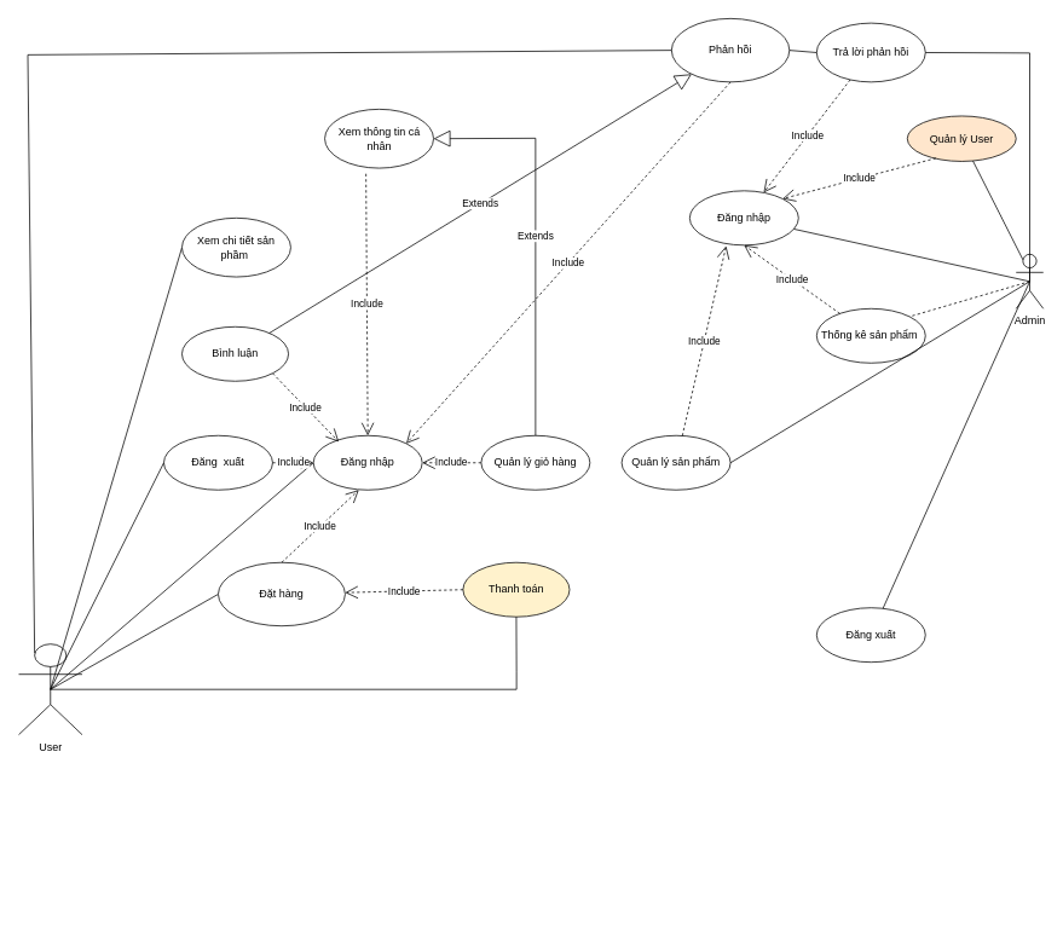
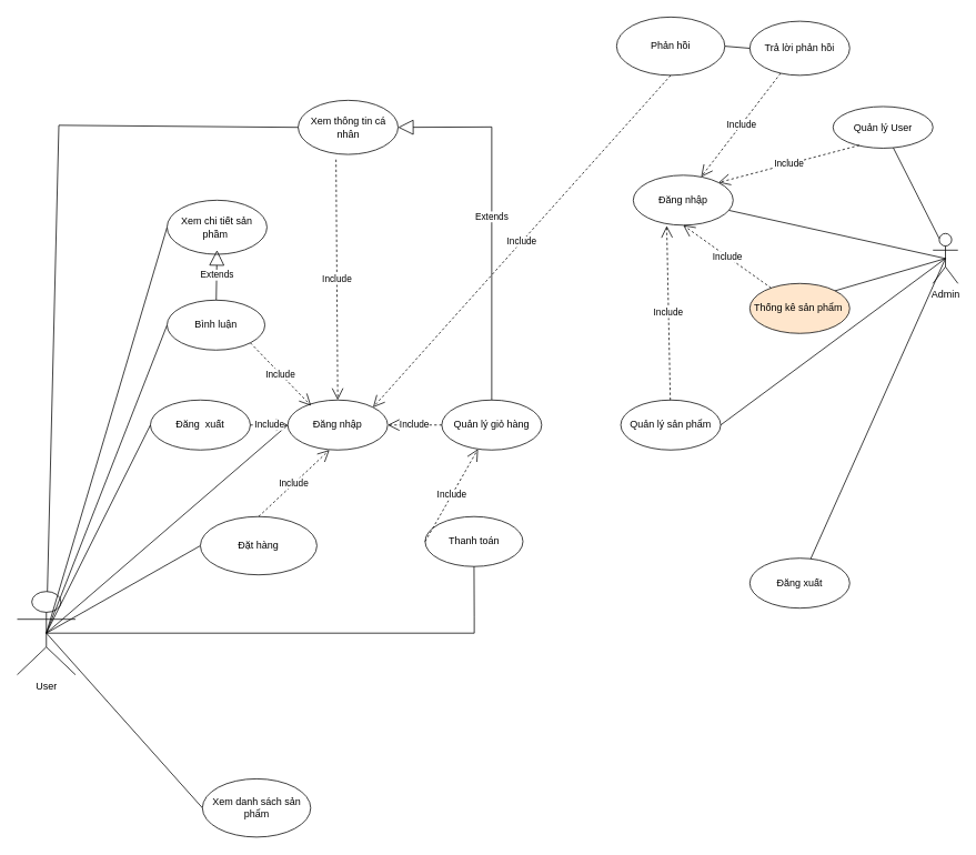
  <mxCell id="0" />
  <mxCell id="1" parent="0" />
  <mxCell id="2" value="User&lt;br&gt;" style="shape=umlActor;verticalLabelPosition=bottom;verticalAlign=top;html=1;outlineConnect=0;" parent="1" vertex="1"><mxGeometry x="20" y="710" width="70" height="100" as="geometry" /></mxCell>
  <mxCell id="3" value="Admin" style="shape=umlActor;verticalLabelPosition=bottom;verticalAlign=top;html=1;outlineConnect=0;" parent="1" vertex="1"><mxGeometry x="1120" y="280" width="30" height="60" as="geometry" /></mxCell>
+ <mxCell id="4" value="" style="endArrow=none;html=1;rounded=0;exitX=0;exitY=0.5;exitDx=0;exitDy=0;entryX=0.5;entryY=0.5;entryDx=0;entryDy=0;entryPerimeter=0;" parent="1" source="28" target="2" edge="1"><mxGeometry width="50" height="50" relative="1" as="geometry"><mxPoint x="817.99" y="810.02" as="sourcePoint" /><mxPoint x="690" y="820" as="targetPoint" /></mxGeometry></mxCell>
+ <mxCell id="5" value="" style="endArrow=none;html=1;rounded=0;entryX=0.5;entryY=0.5;entryDx=0;entryDy=0;entryPerimeter=0;exitX=0;exitY=0.5;exitDx=0;exitDy=0;" parent="1" target="2" edge="1" source="20"><mxGeometry width="50" height="50" relative="1" as="geometry"><mxPoint x="890" y="740" as="sourcePoint" /><mxPoint x="787" y="694" as="targetPoint" /></mxGeometry></mxCell>
  <mxCell id="6" value="" style="endArrow=none;html=1;rounded=0;entryX=0;entryY=0.5;entryDx=0;entryDy=0;exitX=0.5;exitY=0.5;exitDx=0;exitDy=0;exitPerimeter=0;" parent="1" source="2" target="10" edge="1"><mxGeometry width="50" height="50" relative="1" as="geometry"><mxPoint x="325" y="750" as="sourcePoint" /><mxPoint x="451.968" y="881.346" as="targetPoint" /></mxGeometry></mxCell>
  <mxCell id="7" value="" style="endArrow=none;html=1;rounded=0;entryX=0;entryY=0.5;entryDx=0;entryDy=0;exitX=0.5;exitY=0.5;exitDx=0;exitDy=0;exitPerimeter=0;" parent="1" source="2" target="11" edge="1"><mxGeometry width="50" height="50" relative="1" as="geometry"><mxPoint x="325" y="750" as="sourcePoint" /><mxPoint x="425" y="981" as="targetPoint" /></mxGeometry></mxCell>
  <mxCell id="8" value="" style="endArrow=none;html=1;rounded=0;entryX=0;entryY=0.5;entryDx=0;entryDy=0;exitX=0.5;exitY=0.5;exitDx=0;exitDy=0;exitPerimeter=0;" parent="1" source="2" target="9" edge="1"><mxGeometry width="50" height="50" relative="1" as="geometry"><mxPoint x="640" y="870" as="sourcePoint" /><mxPoint x="429" y="751" as="targetPoint" /></mxGeometry></mxCell>
  <mxCell id="9" value="Đăng nhập" style="ellipse;whiteSpace=wrap;html=1;" vertex="1" parent="1"><mxGeometry x="345" y="480" width="120" height="60" as="geometry" /></mxCell>
  <mxCell id="10" value="Xem chi tiết sản phầm&amp;nbsp;" style="ellipse;whiteSpace=wrap;html=1;" vertex="1" parent="1"><mxGeometry x="200" y="240" width="120" height="65" as="geometry" /></mxCell>
  <mxCell id="11" value="Đặt hàng" style="ellipse;whiteSpace=wrap;html=1;" vertex="1" parent="1"><mxGeometry x="240" y="620" width="140" height="70" as="geometry" /></mxCell>
- <mxCell id="12" value="Thanh toán" style="ellipse;whiteSpace=wrap;html=1;fillColor=#fff2cc;" vertex="1" parent="1"><mxGeometry x="510" y="620" width="117.5" height="60" as="geometry" /></mxCell>
+ <mxCell id="12" value="Thanh toán" style="ellipse;whiteSpace=wrap;html=1;" vertex="1" parent="1"><mxGeometry x="510" y="620" width="117.5" height="60" as="geometry" /></mxCell>
  <mxCell id="13" value="Đăng&amp;nbsp; xuất" style="ellipse;whiteSpace=wrap;html=1;" vertex="1" parent="1"><mxGeometry x="180" y="480" width="120" height="60" as="geometry" /></mxCell>
  <mxCell id="14" value="Quản lý giỏ hàng" style="ellipse;whiteSpace=wrap;html=1;" vertex="1" parent="1"><mxGeometry x="530" y="480" width="120" height="60" as="geometry" /></mxCell>
- <mxCell id="15" value="Include" style="endArrow=open;endSize=12;dashed=1;html=1;rounded=0;exitX=0;exitY=0.5;exitDx=0;exitDy=0;" edge="1" parent="1" source="12" target="11"><mxGeometry width="160" relative="1" as="geometry"><mxPoint x="610" y="840" as="sourcePoint" /><mxPoint x="491" y="940" as="targetPoint" /></mxGeometry></mxCell>
+ <mxCell id="15" value="Include" style="endArrow=open;endSize=12;dashed=1;html=1;rounded=0;exitX=0;exitY=0.5;exitDx=0;exitDy=0;" edge="1" parent="1" source="12" target="14"><mxGeometry width="160" relative="1" as="geometry"><mxPoint x="610" y="840" as="sourcePoint" /><mxPoint x="491" y="940" as="targetPoint" /></mxGeometry></mxCell>
  <mxCell id="16" value="" style="endArrow=none;html=1;rounded=0;entryX=0;entryY=0.5;entryDx=0;entryDy=0;exitX=0.5;exitY=0.5;exitDx=0;exitDy=0;exitPerimeter=0;" edge="1" parent="1" source="2" target="13"><mxGeometry width="50" height="50" relative="1" as="geometry"><mxPoint x="330" y="750" as="sourcePoint" /><mxPoint x="900" y="759.016" as="targetPoint" /></mxGeometry></mxCell>
  <mxCell id="17" value="" style="endArrow=none;html=1;rounded=0;exitX=0.5;exitY=0.5;exitDx=0;exitDy=0;exitPerimeter=0;entryX=0.5;entryY=1;entryDx=0;entryDy=0;" edge="1" parent="1" source="2" target="12"><mxGeometry width="50" height="50" relative="1" as="geometry"><mxPoint x="798" y="911" as="sourcePoint" /><mxPoint x="910" y="769.016" as="targetPoint" /><Array as="points"><mxPoint x="569" y="760" /><mxPoint x="569" y="740" /></Array></mxGeometry></mxCell>
  <mxCell id="18" value="Include" style="endArrow=open;endSize=12;dashed=1;html=1;rounded=0;exitX=0.5;exitY=0;exitDx=0;exitDy=0;entryX=0.417;entryY=1;entryDx=0;entryDy=0;entryPerimeter=0;" edge="1" parent="1" source="11" target="9"><mxGeometry width="160" relative="1" as="geometry"><mxPoint x="470" y="610" as="sourcePoint" /><mxPoint x="630" y="610" as="targetPoint" /></mxGeometry></mxCell>
  <mxCell id="19" value="Include" style="endArrow=open;endSize=12;dashed=1;html=1;rounded=0;entryX=1;entryY=0.5;entryDx=0;entryDy=0;" edge="1" parent="1" source="14" target="9"><mxGeometry width="160" relative="1" as="geometry"><mxPoint x="440" y="620" as="sourcePoint" /><mxPoint x="600" y="620" as="targetPoint" /></mxGeometry></mxCell>
  <mxCell id="20" value="Bình luận" style="ellipse;whiteSpace=wrap;html=1;" vertex="1" parent="1"><mxGeometry x="200" y="360" width="117.5" height="60" as="geometry" /></mxCell>
- <mxCell id="21" value="Extends" style="endArrow=block;endSize=16;endFill=0;html=1;rounded=0;" edge="1" parent="1" source="20" target="29"><mxGeometry width="160" relative="1" as="geometry"><mxPoint x="440" y="620" as="sourcePoint" /><mxPoint x="600" y="620" as="targetPoint" /></mxGeometry></mxCell>
+ <mxCell id="21" value="Extends" style="endArrow=block;endSize=16;endFill=0;html=1;rounded=0;entryX=0.5;entryY=0.923;entryDx=0;entryDy=0;entryPerimeter=0;" edge="1" parent="1" source="20" target="10"><mxGeometry width="160" relative="1" as="geometry"><mxPoint x="440" y="620" as="sourcePoint" /><mxPoint x="600" y="620" as="targetPoint" /></mxGeometry></mxCell>
  <mxCell id="22" value="Include" style="endArrow=open;endSize=12;dashed=1;html=1;rounded=0;entryX=0;entryY=0.5;entryDx=0;entryDy=0;exitX=1;exitY=0.5;exitDx=0;exitDy=0;" edge="1" parent="1" source="13" target="9"><mxGeometry width="160" relative="1" as="geometry"><mxPoint x="540" y="520" as="sourcePoint" /><mxPoint x="475" y="520" as="targetPoint" /></mxGeometry></mxCell>
  <mxCell id="23" value="Include" style="endArrow=open;endSize=12;dashed=1;html=1;rounded=0;exitX=1;exitY=1;exitDx=0;exitDy=0;entryX=0.233;entryY=0.114;entryDx=0;entryDy=0;entryPerimeter=0;" edge="1" parent="1" source="20" target="9"><mxGeometry width="160" relative="1" as="geometry"><mxPoint x="540" y="520" as="sourcePoint" /><mxPoint x="475" y="520" as="targetPoint" /></mxGeometry></mxCell>
  <mxCell id="24" value="Xem thông tin cá nhân" style="ellipse;whiteSpace=wrap;html=1;" vertex="1" parent="1"><mxGeometry x="357.5" y="120" width="120" height="65" as="geometry" /></mxCell>
+ <mxCell id="25" value="" style="endArrow=none;html=1;rounded=0;entryX=0;entryY=0.5;entryDx=0;entryDy=0;" edge="1" parent="1" source="2" target="24"><mxGeometry width="50" height="50" relative="1" as="geometry"><mxPoint x="85" y="750" as="sourcePoint" /><mxPoint x="210" y="282.5" as="targetPoint" /><Array as="points"><mxPoint x="70" y="150" /></Array></mxGeometry></mxCell>
  <mxCell id="26" value="Include" style="endArrow=open;endSize=12;dashed=1;html=1;rounded=0;entryX=0.5;entryY=0;entryDx=0;entryDy=0;exitX=0.379;exitY=1.095;exitDx=0;exitDy=0;exitPerimeter=0;" edge="1" parent="1" source="24" target="9"><mxGeometry width="160" relative="1" as="geometry"><mxPoint x="540" y="520" as="sourcePoint" /><mxPoint x="475" y="520" as="targetPoint" /></mxGeometry></mxCell>
  <mxCell id="27" value="Extends" style="endArrow=block;endSize=16;endFill=0;html=1;rounded=0;entryX=1;entryY=0.5;entryDx=0;entryDy=0;exitX=0.5;exitY=0;exitDx=0;exitDy=0;" edge="1" parent="1" source="14" target="24"><mxGeometry width="160" relative="1" as="geometry"><mxPoint x="268.75" y="370" as="sourcePoint" /><mxPoint x="270" y="309.995" as="targetPoint" /><Array as="points"><mxPoint x="590" y="152" /></Array></mxGeometry></mxCell>
+ <mxCell id="28" value="Xem danh sách sản phẩm" style="ellipse;whiteSpace=wrap;html=1;" vertex="1" parent="1"><mxGeometry x="242.5" y="935" width="130" height="70" as="geometry" /></mxCell>
  <mxCell id="29" value="Phản hồi" style="ellipse;whiteSpace=wrap;html=1;" vertex="1" parent="1"><mxGeometry x="740" y="20" width="130" height="70" as="geometry" /></mxCell>
- <mxCell id="30" value="" style="endArrow=none;html=1;rounded=0;entryX=0.25;entryY=0.1;entryDx=0;entryDy=0;entryPerimeter=0;exitX=0;exitY=0.5;exitDx=0;exitDy=0;" edge="1" parent="1" source="29" target="2"><mxGeometry width="50" height="50" relative="1" as="geometry"><mxPoint x="-50" y="600" as="sourcePoint" /><mxPoint x="-20" y="870" as="targetPoint" /><Array as="points"><mxPoint x="30" y="60" /></Array></mxGeometry></mxCell>
  <mxCell id="31" value="Include" style="endArrow=open;endSize=12;dashed=1;html=1;rounded=0;entryX=1;entryY=0;entryDx=0;entryDy=0;exitX=0.5;exitY=1;exitDx=0;exitDy=0;" edge="1" parent="1" source="29" target="9"><mxGeometry width="160" relative="1" as="geometry"><mxPoint x="412.98" y="201.175" as="sourcePoint" /><mxPoint x="415" y="490" as="targetPoint" /></mxGeometry></mxCell>
  <mxCell id="32" value="Đăng nhập" style="ellipse;whiteSpace=wrap;html=1;" vertex="1" parent="1"><mxGeometry x="760" y="210" width="120" height="60" as="geometry" /></mxCell>
  <mxCell id="33" value="" style="endArrow=none;html=1;rounded=0;exitX=0.5;exitY=0.5;exitDx=0;exitDy=0;exitPerimeter=0;" edge="1" parent="1" source="3" target="32"><mxGeometry width="50" height="50" relative="1" as="geometry"><mxPoint x="1150" y="470" as="sourcePoint" /><mxPoint x="890" y="480" as="targetPoint" /><Array as="points" /></mxGeometry></mxCell>
  <mxCell id="34" value="Include" style="endArrow=open;endSize=12;dashed=1;html=1;rounded=0;" edge="1" parent="1" source="35" target="32"><mxGeometry width="160" relative="1" as="geometry"><mxPoint x="412.98" y="201.175" as="sourcePoint" /><mxPoint x="415" y="490" as="targetPoint" /></mxGeometry></mxCell>
  <mxCell id="35" value="Trả lời phản hồi" style="ellipse;whiteSpace=wrap;html=1;" vertex="1" parent="1"><mxGeometry x="900" y="25" width="120" height="65" as="geometry" /></mxCell>
- <mxCell id="36" value="" style="endArrow=none;html=1;rounded=0;exitX=0.5;exitY=0.5;exitDx=0;exitDy=0;exitPerimeter=0;" edge="1" parent="1" source="3" target="35"><mxGeometry width="50" height="50" relative="1" as="geometry"><mxPoint x="1080" y="300" as="sourcePoint" /><mxPoint x="954.564" y="364.522" as="targetPoint" /><Array as="points"><mxPoint x="1135" y="58" /></Array></mxGeometry></mxCell>
  <mxCell id="37" value="" style="endArrow=none;html=1;rounded=0;entryX=1;entryY=0.5;entryDx=0;entryDy=0;exitX=0;exitY=0.5;exitDx=0;exitDy=0;" edge="1" parent="1" source="35" target="29"><mxGeometry width="50" height="50" relative="1" as="geometry"><mxPoint x="1130" y="480" as="sourcePoint" /><mxPoint x="1123.131" y="90.093" as="targetPoint" /><Array as="points" /></mxGeometry></mxCell>
  <mxCell id="38" value="Đăng xuất" style="ellipse;whiteSpace=wrap;html=1;" vertex="1" parent="1"><mxGeometry x="900" y="670" width="120" height="60" as="geometry" /></mxCell>
- <mxCell id="39" value="Quản lý User" style="ellipse;whiteSpace=wrap;html=1;fillColor=#ffe6cc;" vertex="1" parent="1"><mxGeometry x="1000" y="127.5" width="120" height="50" as="geometry" /></mxCell>
+ <mxCell id="39" value="Quản lý User" style="ellipse;whiteSpace=wrap;html=1;" vertex="1" parent="1"><mxGeometry x="1000" y="127.5" width="120" height="50" as="geometry" /></mxCell>
  <mxCell id="40" value="" style="endArrow=none;html=1;rounded=0;exitX=0.5;exitY=0.5;exitDx=0;exitDy=0;exitPerimeter=0;" edge="1" parent="1" source="3" target="38"><mxGeometry width="50" height="50" relative="1" as="geometry"><mxPoint x="1145" y="320" as="sourcePoint" /><mxPoint x="991.091" y="97.926" as="targetPoint" /><Array as="points" /></mxGeometry></mxCell>
  <mxCell id="41" value="" style="endArrow=none;html=1;rounded=0;exitX=0.25;exitY=0.1;exitDx=0;exitDy=0;exitPerimeter=0;" edge="1" parent="1" source="3" target="39"><mxGeometry width="50" height="50" relative="1" as="geometry"><mxPoint x="1130" y="310" as="sourcePoint" /><mxPoint x="989.067" y="551.555" as="targetPoint" /><Array as="points" /></mxGeometry></mxCell>
  <mxCell id="42" value="Include" style="endArrow=open;endSize=12;dashed=1;html=1;rounded=0;entryX=1;entryY=0;entryDx=0;entryDy=0;exitX=0.263;exitY=0.931;exitDx=0;exitDy=0;exitPerimeter=0;" edge="1" parent="1" source="39" target="32"><mxGeometry width="160" relative="1" as="geometry"><mxPoint x="412.98" y="201.175" as="sourcePoint" /><mxPoint x="415" y="490" as="targetPoint" /></mxGeometry></mxCell>
- <mxCell id="43" value="Thống kê sản phẩm&amp;nbsp;" style="ellipse;whiteSpace=wrap;html=1;" vertex="1" parent="1"><mxGeometry x="900" y="340" width="120" height="60" as="geometry" /></mxCell>
- <mxCell id="44" value="" style="endArrow=none;html=1;rounded=0;exitX=0.5;exitY=0.5;exitDx=0;exitDy=0;exitPerimeter=0;entryX=1;entryY=0;entryDx=0;entryDy=0;dashed=1;" edge="1" parent="1" source="3" target="43"><mxGeometry width="50" height="50" relative="1" as="geometry"><mxPoint x="1145" y="320" as="sourcePoint" /><mxPoint x="1025.834" y="295.984" as="targetPoint" /><Array as="points" /></mxGeometry></mxCell>
+ <mxCell id="43" value="Thống kê sản phẩm&amp;nbsp;" style="ellipse;whiteSpace=wrap;html=1;fillColor=#ffe6cc;" vertex="1" parent="1"><mxGeometry x="900" y="340" width="120" height="60" as="geometry" /></mxCell>
+ <mxCell id="44" value="" style="endArrow=none;html=1;rounded=0;exitX=0.5;exitY=0.5;exitDx=0;exitDy=0;exitPerimeter=0;entryX=1;entryY=0;entryDx=0;entryDy=0;" edge="1" parent="1" source="3" target="43"><mxGeometry width="50" height="50" relative="1" as="geometry"><mxPoint x="1145" y="320" as="sourcePoint" /><mxPoint x="1025.834" y="295.984" as="targetPoint" /><Array as="points" /></mxGeometry></mxCell>
  <mxCell id="45" value="Include" style="endArrow=open;endSize=12;dashed=1;html=1;rounded=0;entryX=0.5;entryY=1;entryDx=0;entryDy=0;" edge="1" parent="1" source="43" target="32"><mxGeometry width="160" relative="1" as="geometry"><mxPoint x="540" y="520" as="sourcePoint" /><mxPoint x="475" y="520" as="targetPoint" /></mxGeometry></mxCell>
- <mxCell id="46" value="Quản lý sản phẩm" style="ellipse;whiteSpace=wrap;html=1;" vertex="1" parent="1"><mxGeometry x="685" y="480" width="120" height="60" as="geometry" /></mxCell>
+ <mxCell id="46" value="Quản lý sản phẩm" style="ellipse;whiteSpace=wrap;html=1;" vertex="1" parent="1"><mxGeometry x="745" y="480" width="120" height="60" as="geometry" /></mxCell>
  <mxCell id="47" value="" style="endArrow=none;html=1;rounded=0;entryX=1;entryY=0.5;entryDx=0;entryDy=0;exitX=0.5;exitY=0.5;exitDx=0;exitDy=0;exitPerimeter=0;" edge="1" parent="1" source="3" target="46"><mxGeometry width="50" height="50" relative="1" as="geometry"><mxPoint x="1090" as="sourcePoint" y="350" /><mxPoint x="1012.426" y="358.787" as="targetPoint" /><Array as="points" /></mxGeometry></mxCell>
  <mxCell id="48" value="Include" style="endArrow=open;endSize=12;dashed=1;html=1;rounded=0;entryX=0.335;entryY=1.014;entryDx=0;entryDy=0;entryPerimeter=0;" edge="1" parent="1" source="46" target="32"><mxGeometry width="160" relative="1" as="geometry"><mxPoint x="935.592" y="355.423" as="sourcePoint" /><mxPoint x="830" y="280" as="targetPoint" /></mxGeometry></mxCell>
